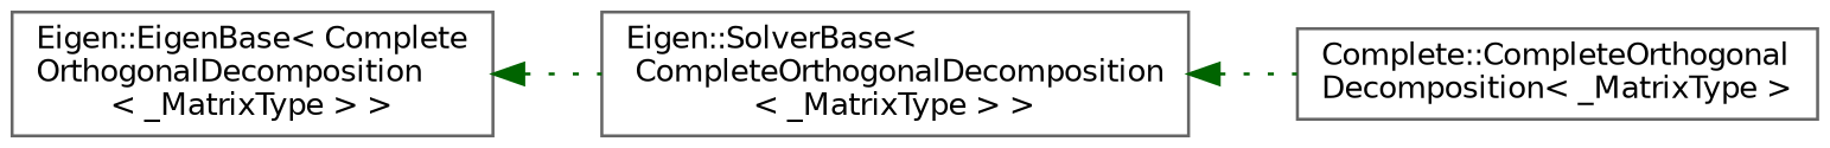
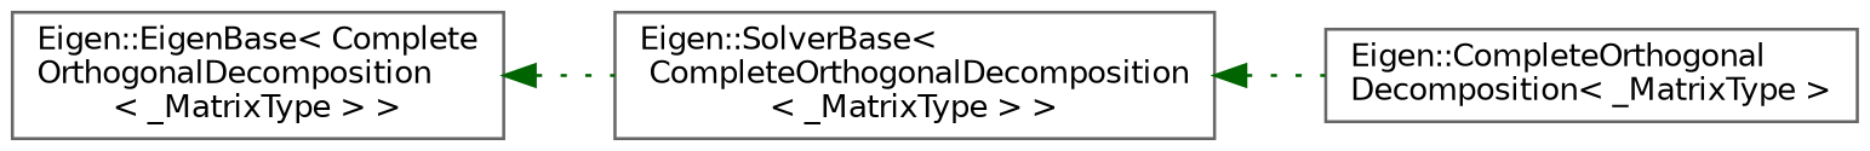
  digraph {
    rankdir=LR
    node [color=grey40 fillcolor=white fontname=Helvetica fontsize=10 shape=box style=filled]
    edge [color=darkgreen dir=back fontname=Helvetica fontsize=10 labelfontname=Helvetica labelfontsize=10 style=dotted]
    n1 [height=0.2 label="Eigen::EigenBase\< Complete\lOrthogonalDecomposition\l\< _MatrixType \> \>" width=0.4]
    n2 [height=0.2 label="Eigen::SolverBase\<\l CompleteOrthogonalDecomposition\l\< _MatrixType \> \>" width=0.4]
-   n3 [height=0.2 label="Complete::CompleteOrthogonal\lDecomposition\< _MatrixType \>" width=0.4]
+   n3 [height=0.2 label="Eigen::CompleteOrthogonal\lDecomposition\< _MatrixType \>" width=0.4]
    n1 -> n2
    n2 -> n3
  }
